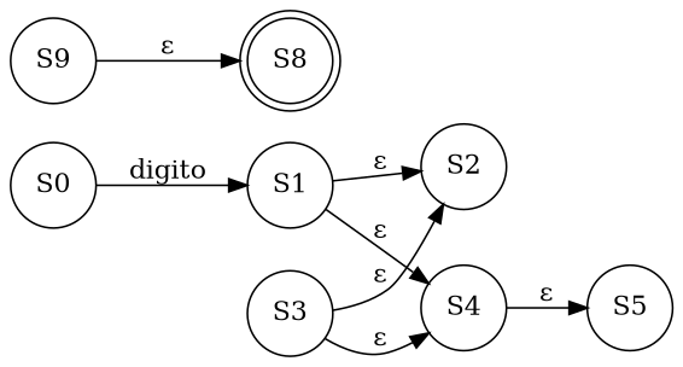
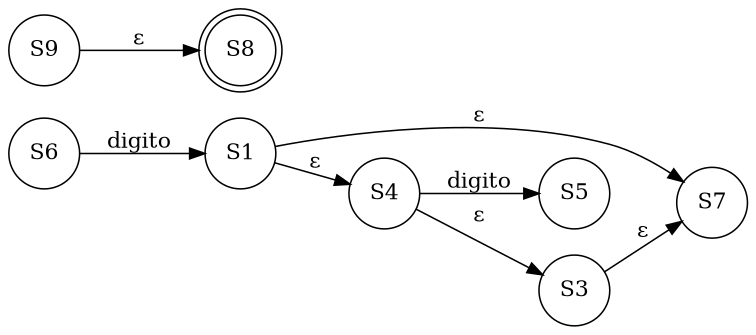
  digraph {
    forcelabels=true
    rankdir=LR
    node [shape=circle]
-   S0
+   S0 [label=S6]
    S1
-   S2
+   S2 [label=S7]
    S4
    S5
    S3
    n7 [label=S9]
    S8 [shape=doublecircle]
    S0 -> S1 [label=digito]
    S1 -> S2 [label="ε"]
    S1 -> S4 [label="ε"]
-   S4 -> S5 [label="ε"]
+   S4 -> S5 [label=digito]
    S3 -> S2 [label="ε"]
-   S3 -> S4 [label="ε"]
+   S4 -> S3 [label="ε"]
    n7 -> S8 [label="ε"]
  }
